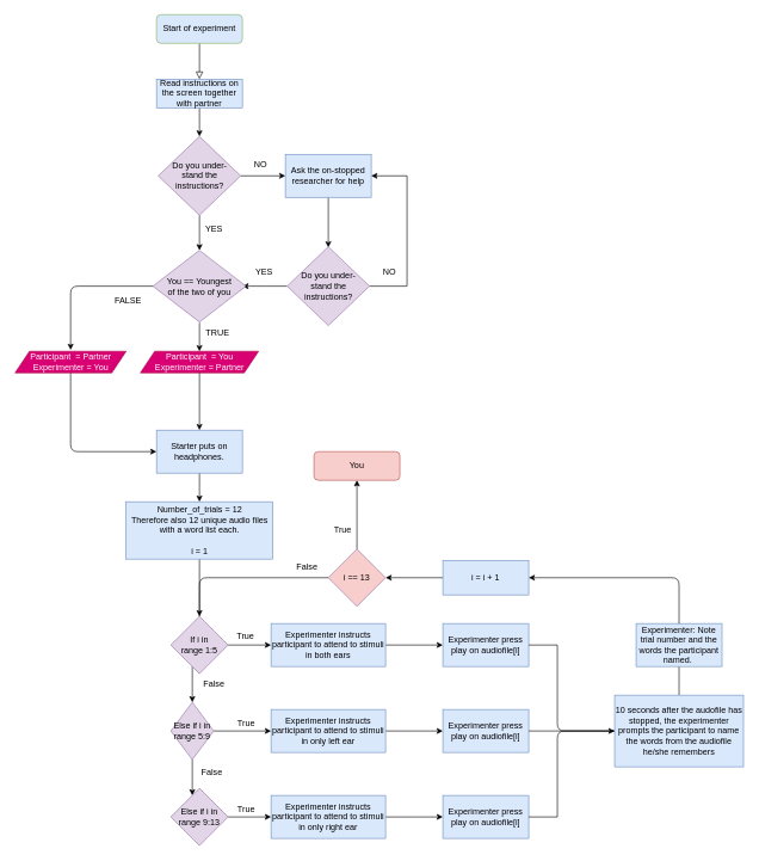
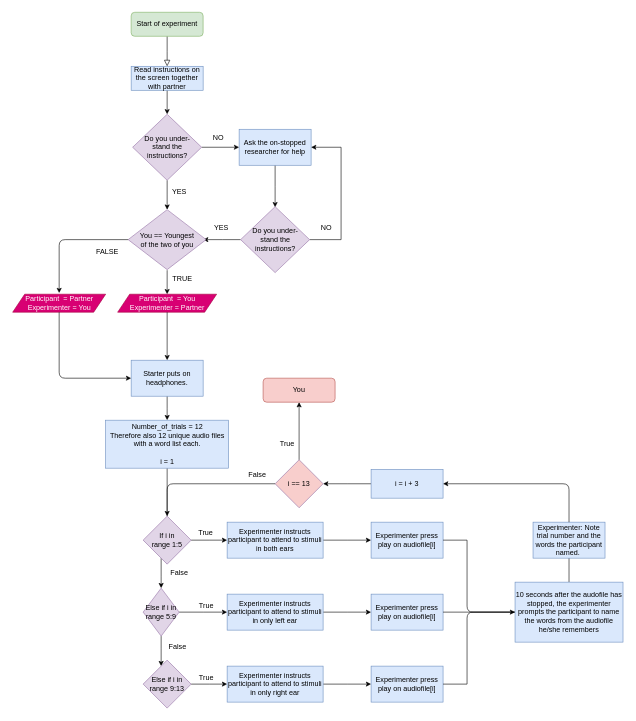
  <mxCell id="0" />
  <mxCell id="1" parent="0" />
  <mxCell id="2" value="" style="rounded=0;html=1;jettySize=auto;orthogonalLoop=1;fontSize=11;endArrow=block;endFill=0;endSize=8;strokeWidth=1;shadow=0;labelBackgroundColor=none;edgeStyle=orthogonalEdgeStyle;" parent="1" source="3" edge="1"><mxGeometry relative="1" as="geometry"><mxPoint x="278" y="110" as="targetPoint" /></mxGeometry></mxCell>
- <mxCell id="3" value="Start of experiment" style="rounded=1;whiteSpace=wrap;html=1;fontSize=12;glass=0;strokeWidth=1;shadow=0;fillColor=#dae8fc;strokeColor=#82b366;" parent="1" vertex="1"><mxGeometry x="218" y="20" width="120" height="40" as="geometry" /></mxCell>
+ <mxCell id="3" value="Start of experiment" style="rounded=1;whiteSpace=wrap;html=1;fontSize=12;glass=0;strokeWidth=1;shadow=0;fillColor=#d5e8d4;strokeColor=#82b366;" parent="1" vertex="1"><mxGeometry x="218" y="20" width="120" height="40" as="geometry" /></mxCell>
  <mxCell id="4" value="" style="edgeStyle=orthogonalEdgeStyle;rounded=0;orthogonalLoop=1;jettySize=auto;html=1;" edge="1" parent="1" source="5" target="8"><mxGeometry relative="1" as="geometry" /></mxCell>
  <mxCell id="5" value="Read instructions on the screen together with partner" style="rounded=0;whiteSpace=wrap;html=1;fillColor=#dae8fc;strokeColor=#6c8ebf;" vertex="1" parent="1"><mxGeometry x="218" y="110" width="120" height="40" as="geometry" /></mxCell>
  <mxCell id="6" value="" style="edgeStyle=orthogonalEdgeStyle;rounded=0;orthogonalLoop=1;jettySize=auto;html=1;" edge="1" parent="1" source="8" target="10"><mxGeometry relative="1" as="geometry" /></mxCell>
  <mxCell id="7" value="" style="edgeStyle=elbowEdgeStyle;rounded=0;jumpStyle=none;orthogonalLoop=1;jettySize=auto;html=1;" edge="1" parent="1" source="8" target="18"><mxGeometry relative="1" as="geometry" /></mxCell>
  <mxCell id="8" value="Do you under-&lt;br&gt;stand the &lt;br&gt;instructions?" style="rhombus;html=1;rounded=0;fillColor=#e1d5e7;strokeColor=#9673a6;" vertex="1" parent="1"><mxGeometry x="220.5" y="190" width="115" height="110" as="geometry" /></mxCell>
  <mxCell id="9" value="" style="edgeStyle=orthogonalEdgeStyle;rounded=0;orthogonalLoop=1;jettySize=auto;html=1;" edge="1" parent="1" source="10"><mxGeometry relative="1" as="geometry"><mxPoint x="458" y="345" as="targetPoint" /></mxGeometry></mxCell>
  <mxCell id="10" value="Ask the on-stopped researcher for help" style="whiteSpace=wrap;html=1;rounded=0;fillColor=#dae8fc;strokeColor=#6c8ebf;" vertex="1" parent="1"><mxGeometry x="398" y="215" width="120" height="60" as="geometry" /></mxCell>
  <mxCell id="11" value="" style="edgeStyle=orthogonalEdgeStyle;rounded=0;orthogonalLoop=1;jettySize=auto;html=1;" edge="1" parent="1" source="13"><mxGeometry relative="1" as="geometry"><mxPoint x="338" y="399" as="targetPoint" /></mxGeometry></mxCell>
  <mxCell id="12" value="" style="edgeStyle=elbowEdgeStyle;rounded=0;orthogonalLoop=1;jettySize=auto;html=1;jumpStyle=none;entryX=1;entryY=0.5;entryDx=0;entryDy=0;" edge="1" parent="1" source="13" target="10"><mxGeometry relative="1" as="geometry"><mxPoint x="678" y="250" as="targetPoint" /><Array as="points"><mxPoint x="568" y="320" /></Array></mxGeometry></mxCell>
  <mxCell id="13" value="Do you under-&lt;br&gt;stand the &lt;br&gt;instructions?" style="rhombus;html=1;rounded=0;fillColor=#e1d5e7;strokeColor=#9673a6;" vertex="1" parent="1"><mxGeometry x="400.5" y="344" width="115" height="110" as="geometry" /></mxCell>
  <mxCell id="14" value="YES" style="text;html=1;align=center;verticalAlign=middle;resizable=0;points=[];autosize=1;" vertex="1" parent="1"><mxGeometry x="278" y="310" width="40" height="20" as="geometry" /></mxCell>
  <mxCell id="15" value="NO" style="text;html=1;align=center;verticalAlign=middle;resizable=0;points=[];autosize=1;" vertex="1" parent="1"><mxGeometry x="348" y="220" width="30" height="20" as="geometry" /></mxCell>
  <mxCell id="16" value="YES" style="text;html=1;align=center;verticalAlign=middle;resizable=0;points=[];autosize=1;" vertex="1" parent="1"><mxGeometry x="348" y="370" width="40" height="20" as="geometry" /></mxCell>
  <mxCell id="17" value="NO" style="text;html=1;align=center;verticalAlign=middle;resizable=0;points=[];autosize=1;" vertex="1" parent="1"><mxGeometry x="528" y="370" width="30" height="20" as="geometry" /></mxCell>
  <mxCell id="18" value="You == Youngest &lt;br&gt;of the two of you" style="rhombus;whiteSpace=wrap;html=1;fillColor=#e1d5e7;strokeColor=#9673a6;" vertex="1" parent="1"><mxGeometry x="213" y="349" width="130" height="100" as="geometry" /></mxCell>
  <mxCell id="19" value="TRUE" style="text;html=1;align=center;verticalAlign=middle;resizable=0;points=[];autosize=1;" vertex="1" parent="1"><mxGeometry x="278" y="454" width="50" height="20" as="geometry" /></mxCell>
  <mxCell id="20" value="FALSE" style="text;html=1;align=center;verticalAlign=middle;resizable=0;points=[];autosize=1;" vertex="1" parent="1"><mxGeometry x="153" y="410" width="50" height="20" as="geometry" /></mxCell>
  <mxCell id="21" value="" style="endArrow=classic;html=1;entryX=0.5;entryY=0;entryDx=0;entryDy=0;" edge="1" parent="1"><mxGeometry width="50" height="50" relative="1" as="geometry"><mxPoint x="278" y="450" as="sourcePoint" /><mxPoint x="278" y="490" as="targetPoint" /></mxGeometry></mxCell>
  <mxCell id="22" value="" style="endArrow=classic;html=1;exitX=0;exitY=0.5;exitDx=0;exitDy=0;" edge="1" parent="1" source="18"><mxGeometry width="50" height="50" relative="1" as="geometry"><mxPoint x="298" y="510" as="sourcePoint" /><mxPoint x="98" y="488" as="targetPoint" /><Array as="points"><mxPoint x="98" y="399" /></Array></mxGeometry></mxCell>
  <mxCell id="23" value="Participant&amp;nbsp; = You&lt;br&gt;Experimenter = Partner" style="shape=parallelogram;perimeter=parallelogramPerimeter;whiteSpace=wrap;html=1;fixedSize=1;fillColor=#d80073;strokeColor=#A50040;fontColor=#ffffff;" vertex="1" parent="1"><mxGeometry x="195.5" y="490" width="165" height="30" as="geometry" /></mxCell>
  <mxCell id="24" value="Participant&amp;nbsp; = Partner&lt;br&gt;Experimenter = You" style="shape=parallelogram;perimeter=parallelogramPerimeter;whiteSpace=wrap;html=1;fixedSize=1;fillColor=#d80073;strokeColor=#A50040;fontColor=#ffffff;" vertex="1" parent="1"><mxGeometry x="20.5" y="490" width="155" height="30" as="geometry" /></mxCell>
  <mxCell id="25" value="" style="endArrow=classic;html=1;exitX=0.5;exitY=1;exitDx=0;exitDy=0;" edge="1" parent="1" source="23"><mxGeometry width="50" height="50" relative="1" as="geometry"><mxPoint x="298" y="560" as="sourcePoint" /><mxPoint x="278" y="600" as="targetPoint" /></mxGeometry></mxCell>
  <mxCell id="26" value="" style="endArrow=classic;html=1;exitX=0.5;exitY=1;exitDx=0;exitDy=0;entryX=0;entryY=0.5;entryDx=0;entryDy=0;" edge="1" parent="1" source="24" target="28"><mxGeometry width="50" height="50" relative="1" as="geometry"><mxPoint x="298" y="560" as="sourcePoint" /><mxPoint x="208" y="630" as="targetPoint" /><Array as="points"><mxPoint x="98" y="630" /></Array></mxGeometry></mxCell>
  <mxCell id="27" value="" style="edgeStyle=elbowEdgeStyle;rounded=0;jumpStyle=none;orthogonalLoop=1;jettySize=auto;html=1;" edge="1" parent="1" source="28" target="30"><mxGeometry relative="1" as="geometry" /></mxCell>
  <mxCell id="28" value="Starter puts on headphones." style="rounded=0;whiteSpace=wrap;html=1;fillColor=#dae8fc;strokeColor=#6c8ebf;" vertex="1" parent="1"><mxGeometry x="218" y="600" width="120" height="60" as="geometry" /></mxCell>
  <mxCell id="29" value="" style="edgeStyle=elbowEdgeStyle;rounded=0;jumpStyle=none;orthogonalLoop=1;jettySize=auto;html=1;" edge="1" parent="1" source="30" target="33"><mxGeometry relative="1" as="geometry" /></mxCell>
  <mxCell id="30" value="Number_of_trials = 12&lt;br&gt;Therefore also 12 unique audio files with a word list each.&lt;br&gt;&lt;br&gt;i = 1" style="whiteSpace=wrap;html=1;rounded=0;strokeColor=#6c8ebf;fillColor=#dae8fc;" vertex="1" parent="1"><mxGeometry x="175.5" y="700" width="205" height="80" as="geometry" /></mxCell>
  <mxCell id="31" value="" style="edgeStyle=elbowEdgeStyle;rounded=0;jumpStyle=none;orthogonalLoop=1;jettySize=auto;html=1;" edge="1" parent="1" source="33" target="40"><mxGeometry relative="1" as="geometry" /></mxCell>
  <mxCell id="32" value="" style="edgeStyle=elbowEdgeStyle;rounded=0;jumpStyle=none;orthogonalLoop=1;jettySize=auto;html=1;" edge="1" parent="1" source="33" target="36"><mxGeometry relative="1" as="geometry" /></mxCell>
  <mxCell id="33" value="If i in &lt;br&gt;range 1:5" style="rhombus;whiteSpace=wrap;html=1;rounded=0;strokeColor=#9673a6;fillColor=#e1d5e7;" vertex="1" parent="1"><mxGeometry x="238" y="860" width="80" height="80" as="geometry" /></mxCell>
  <mxCell id="34" value="" style="edgeStyle=elbowEdgeStyle;rounded=0;jumpStyle=none;orthogonalLoop=1;jettySize=auto;html=1;" edge="1" parent="1" source="36"><mxGeometry relative="1" as="geometry"><mxPoint x="378" y="1020" as="targetPoint" /></mxGeometry></mxCell>
  <mxCell id="35" value="" style="edgeStyle=elbowEdgeStyle;rounded=0;jumpStyle=none;orthogonalLoop=1;jettySize=auto;html=1;" edge="1" parent="1" source="36" target="38"><mxGeometry relative="1" as="geometry" /></mxCell>
  <mxCell id="36" value="Else if i in range 5:9" style="rhombus;whiteSpace=wrap;html=1;rounded=0;strokeColor=#9673a6;fillColor=#e1d5e7;" vertex="1" parent="1"><mxGeometry x="238" y="980" width="60" height="80" as="geometry" /></mxCell>
  <mxCell id="37" value="" style="edgeStyle=elbowEdgeStyle;rounded=0;jumpStyle=none;orthogonalLoop=1;jettySize=auto;html=1;" edge="1" parent="1" source="38"><mxGeometry relative="1" as="geometry"><mxPoint x="378" y="1140" as="targetPoint" /></mxGeometry></mxCell>
  <mxCell id="38" value="Else if i in range 9:13" style="rhombus;whiteSpace=wrap;html=1;rounded=0;strokeColor=#9673a6;fillColor=#e1d5e7;" vertex="1" parent="1"><mxGeometry x="238" y="1100" width="80" height="80" as="geometry" /></mxCell>
  <mxCell id="39" value="" style="edgeStyle=elbowEdgeStyle;rounded=0;jumpStyle=none;orthogonalLoop=1;jettySize=auto;html=1;entryX=0;entryY=0.5;entryDx=0;entryDy=0;" edge="1" parent="1" source="40" target="52"><mxGeometry relative="1" as="geometry"><mxPoint x="608" y="900" as="targetPoint" /></mxGeometry></mxCell>
  <mxCell id="40" value="Experimenter instructs participant to attend to stimuli in both ears" style="whiteSpace=wrap;html=1;rounded=0;strokeColor=#6c8ebf;fillColor=#dae8fc;" vertex="1" parent="1"><mxGeometry x="378" y="870" width="160" height="60" as="geometry" /></mxCell>
  <mxCell id="41" value="False" style="text;html=1;align=center;verticalAlign=middle;resizable=0;points=[];autosize=1;" vertex="1" parent="1"><mxGeometry x="278" y="945" width="40" height="20" as="geometry" /></mxCell>
  <mxCell id="42" value="True" style="text;html=1;align=center;verticalAlign=middle;resizable=0;points=[];autosize=1;" vertex="1" parent="1"><mxGeometry x="322" y="878" width="40" height="20" as="geometry" /></mxCell>
  <mxCell id="43" value="True" style="text;html=1;align=center;verticalAlign=middle;resizable=0;points=[];autosize=1;" vertex="1" parent="1"><mxGeometry x="323" y="1000" width="40" height="20" as="geometry" /></mxCell>
  <mxCell id="44" value="False" style="text;html=1;align=center;verticalAlign=middle;resizable=0;points=[];autosize=1;" vertex="1" parent="1"><mxGeometry x="275" y="1068" width="40" height="20" as="geometry" /></mxCell>
  <mxCell id="45" value="True" style="text;html=1;align=center;verticalAlign=middle;resizable=0;points=[];autosize=1;" vertex="1" parent="1"><mxGeometry x="323" y="1120" width="40" height="20" as="geometry" /></mxCell>
  <mxCell id="46" value="" style="edgeStyle=elbowEdgeStyle;rounded=0;jumpStyle=none;orthogonalLoop=1;jettySize=auto;html=1;" edge="1" parent="1" source="47"><mxGeometry relative="1" as="geometry"><mxPoint x="618" y="1020" as="targetPoint" /></mxGeometry></mxCell>
  <mxCell id="47" value="Experimenter instructs participant to attend to stimuli in only left ear" style="whiteSpace=wrap;html=1;rounded=0;strokeColor=#6c8ebf;fillColor=#dae8fc;" vertex="1" parent="1"><mxGeometry x="378" y="990" width="160" height="60" as="geometry" /></mxCell>
  <mxCell id="48" value="" style="edgeStyle=elbowEdgeStyle;rounded=0;jumpStyle=none;orthogonalLoop=1;jettySize=auto;html=1;" edge="1" parent="1" source="49" target="50"><mxGeometry relative="1" as="geometry" /></mxCell>
  <mxCell id="49" value="Experimenter instructs participant to attend to stimuli in only right ear" style="whiteSpace=wrap;html=1;rounded=0;strokeColor=#6c8ebf;fillColor=#dae8fc;" vertex="1" parent="1"><mxGeometry x="378" y="1110" width="160" height="60" as="geometry" /></mxCell>
  <mxCell id="50" value="Experimenter press play on audiofile[i]" style="whiteSpace=wrap;html=1;rounded=0;strokeColor=#6c8ebf;fillColor=#dae8fc;" vertex="1" parent="1"><mxGeometry x="618" y="1110" width="120" height="60" as="geometry" /></mxCell>
  <mxCell id="51" value="Experimenter press play on audiofile[i]" style="whiteSpace=wrap;html=1;rounded=0;strokeColor=#6c8ebf;fillColor=#dae8fc;" vertex="1" parent="1"><mxGeometry x="618" y="990" width="120" height="60" as="geometry" /></mxCell>
  <mxCell id="52" value="Experimenter press play on audiofile[i]" style="whiteSpace=wrap;html=1;rounded=0;strokeColor=#6c8ebf;fillColor=#dae8fc;" vertex="1" parent="1"><mxGeometry x="618" y="870" width="120" height="60" as="geometry" /></mxCell>
  <mxCell id="53" value="" style="endArrow=none;html=1;exitX=1;exitY=0.5;exitDx=0;exitDy=0;" edge="1" parent="1" source="52"><mxGeometry width="50" height="50" relative="1" as="geometry"><mxPoint x="608" y="1030" as="sourcePoint" /><mxPoint x="778" y="900" as="targetPoint" /></mxGeometry></mxCell>
  <mxCell id="54" value="" style="endArrow=none;html=1;exitX=1;exitY=0.5;exitDx=0;exitDy=0;" edge="1" parent="1" source="50"><mxGeometry width="50" height="50" relative="1" as="geometry"><mxPoint x="748" y="910" as="sourcePoint" /><mxPoint x="778" y="1140" as="targetPoint" /></mxGeometry></mxCell>
  <mxCell id="55" value="" style="endArrow=classic;html=1;exitX=1;exitY=0.5;exitDx=0;exitDy=0;" edge="1" parent="1" source="51"><mxGeometry width="50" height="50" relative="1" as="geometry"><mxPoint x="608" y="1030" as="sourcePoint" /><mxPoint x="858" y="1020" as="targetPoint" /></mxGeometry></mxCell>
  <mxCell id="56" value="" style="endArrow=none;html=1;" edge="1" parent="1"><mxGeometry width="50" height="50" relative="1" as="geometry"><mxPoint x="858" y="1020" as="sourcePoint" /><mxPoint x="778" y="900" as="targetPoint" /><Array as="points"><mxPoint x="778" y="1020" /></Array></mxGeometry></mxCell>
  <mxCell id="57" value="" style="endArrow=none;html=1;" edge="1" parent="1"><mxGeometry width="50" height="50" relative="1" as="geometry"><mxPoint x="778" y="1140" as="sourcePoint" /><mxPoint x="858" y="1020" as="targetPoint" /><Array as="points"><mxPoint x="778" y="1020" /></Array></mxGeometry></mxCell>
  <mxCell id="58" value="" style="edgeStyle=elbowEdgeStyle;rounded=0;jumpStyle=none;orthogonalLoop=1;jettySize=auto;html=1;" edge="1" parent="1" source="59"><mxGeometry relative="1" as="geometry"><mxPoint x="947.588" y="879.588" as="targetPoint" /></mxGeometry></mxCell>
  <mxCell id="59" value="10 seconds after the audofile has stopped, the experimenter prompts the participant to name the words from the audiofile he/she remembers" style="rounded=0;whiteSpace=wrap;html=1;fillColor=#dae8fc;strokeColor=#6c8ebf;" vertex="1" parent="1"><mxGeometry x="858" y="970" width="180" height="100" as="geometry" /></mxCell>
  <mxCell id="60" value="Experimenter: Note trial number and the words the participant named.&amp;nbsp;" style="rounded=0;whiteSpace=wrap;html=1;fillColor=#dae8fc;strokeColor=#6c8ebf;" vertex="1" parent="1"><mxGeometry x="888" y="870" width="120" height="60" as="geometry" /></mxCell>
  <mxCell id="61" value="" style="edgeStyle=elbowEdgeStyle;rounded=0;jumpStyle=none;orthogonalLoop=1;jettySize=auto;html=1;" edge="1" parent="1" source="62" target="64"><mxGeometry relative="1" as="geometry" /></mxCell>
- <mxCell id="62" value="i = i + 1" style="whiteSpace=wrap;html=1;rounded=0;fillColor=#dae8fc;strokeColor=#6c8ebf;" vertex="1" parent="1"><mxGeometry x="618" y="782" width="120" height="48" as="geometry" /></mxCell>
+ <mxCell id="62" value="i = i + 3" style="whiteSpace=wrap;html=1;rounded=0;fillColor=#dae8fc;strokeColor=#6c8ebf;" vertex="1" parent="1"><mxGeometry x="618" y="782" width="120" height="48" as="geometry" /></mxCell>
  <mxCell id="63" value="" style="endArrow=classic;html=1;entryX=1;entryY=0.5;entryDx=0;entryDy=0;exitX=0.5;exitY=0;exitDx=0;exitDy=0;" edge="1" parent="1" source="60" target="62"><mxGeometry width="50" height="50" relative="1" as="geometry"><mxPoint x="948" y="818" as="sourcePoint" /><mxPoint x="998" y="768" as="targetPoint" /><Array as="points"><mxPoint x="948" y="806" /></Array></mxGeometry></mxCell>
  <mxCell id="64" value="i == 13" style="rhombus;whiteSpace=wrap;html=1;rounded=0;fillColor=#f8cecc;strokeColor=#9673a6;" vertex="1" parent="1"><mxGeometry x="458" y="766" width="80" height="80" as="geometry" /></mxCell>
  <mxCell id="65" value="" style="endArrow=none;html=1;exitX=0;exitY=0.5;exitDx=0;exitDy=0;entryX=0.5;entryY=0;entryDx=0;entryDy=0;" edge="1" parent="1" source="64" target="33"><mxGeometry width="50" height="50" relative="1" as="geometry"><mxPoint x="518" y="850" as="sourcePoint" /><mxPoint x="568" y="800" as="targetPoint" /><Array as="points"><mxPoint x="278" y="806" /></Array></mxGeometry></mxCell>
  <mxCell id="66" value="False" style="text;html=1;align=center;verticalAlign=middle;resizable=0;points=[];autosize=1;" vertex="1" parent="1"><mxGeometry x="408" y="782" width="40" height="20" as="geometry" /></mxCell>
  <mxCell id="67" value="True" style="text;html=1;align=center;verticalAlign=middle;resizable=0;points=[];autosize=1;" vertex="1" parent="1"><mxGeometry x="458" y="730" width="40" height="20" as="geometry" /></mxCell>
  <mxCell id="68" value="" style="endArrow=classic;html=1;exitX=0.5;exitY=0;exitDx=0;exitDy=0;" edge="1" parent="1" source="64" target="69"><mxGeometry width="50" height="50" relative="1" as="geometry"><mxPoint x="558" y="760" as="sourcePoint" /><mxPoint x="498" y="640" as="targetPoint" /></mxGeometry></mxCell>
  <mxCell id="69" value="You" style="rounded=1;whiteSpace=wrap;html=1;fillColor=#f8cecc;strokeColor=#b85450;" vertex="1" parent="1"><mxGeometry x="438" y="630" width="120" height="40" as="geometry" /></mxCell>
